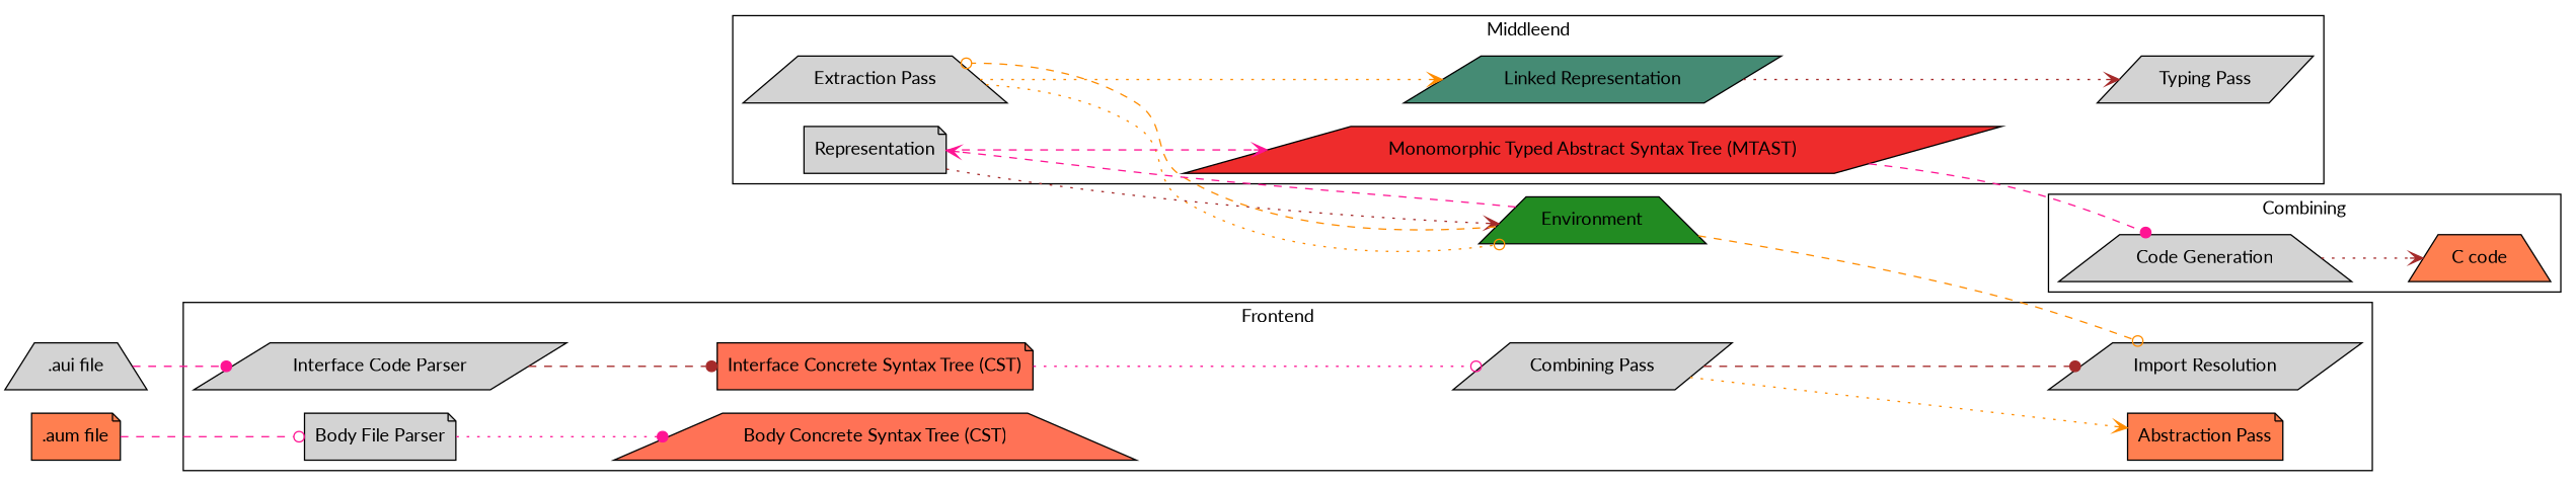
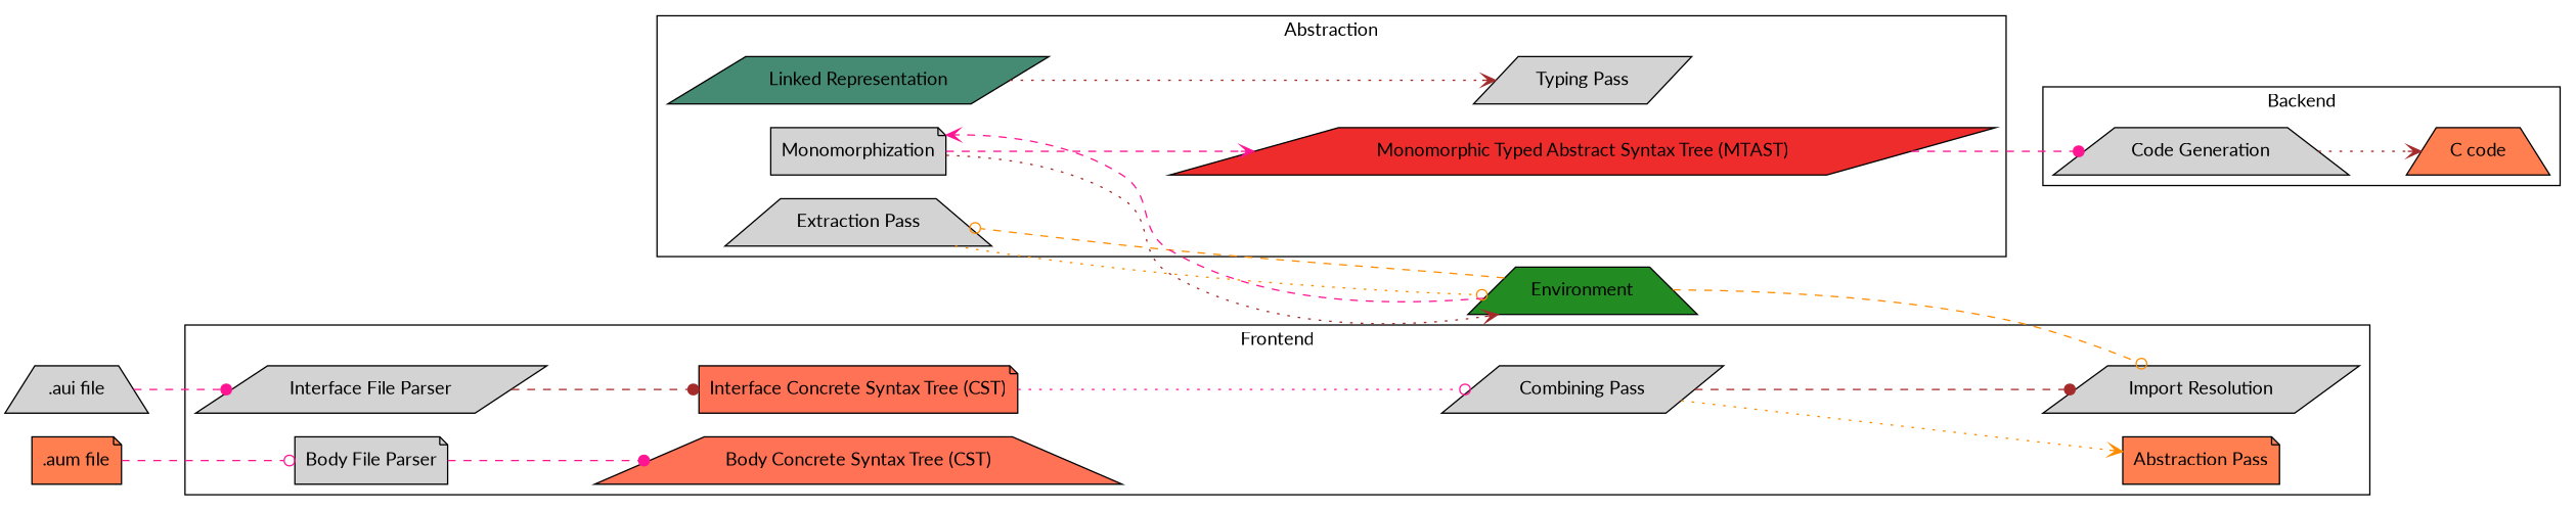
  digraph {
    fontname=Lato
    rankdir=LR
    node [fontname=Lato shape=trapezium style=filled]
    edge [arrowhead=vee color=deeppink fontname=Lato style=dashed]
    n1 [fillcolor=coral1 label="Interface Concrete Syntax Tree (CST)" shape=note]
    n2 [fillcolor=coral1 label="Body Concrete Syntax Tree (CST)"]
-   n3 [label="Interface Code Parser" shape=parallelogram]
+   n3 [label="Interface File Parser" shape=parallelogram]
    n4 [label="Body File Parser" shape=note]
    n5 [label="Combining Pass" shape=parallelogram]
    n6 [label="Import Resolution" shape=parallelogram]
    n7 [fillcolor=coral label="Abstraction Pass" shape=note]
    n8 [fillcolor=aquamarine4 label="Linked Representation" shape=parallelogram]
    n9 [fillcolor=firebrick2 label="Monomorphic Typed Abstract Syntax Tree (MTAST)" shape=parallelogram]
    n10 [label="Extraction Pass"]
    n11 [label="Typing Pass" shape=parallelogram]
-   n12 [label=Representation shape=note]
+   n12 [label=Monomorphization shape=note]
    n13 [fillcolor=coral label="C code"]
    n14 [label="Code Generation"]
    n15 [fillcolor=forestgreen label=Environment]
    n16 [fillcolor=lightgrey label=".aui file"]
    n17 [fillcolor=coral label=".aum file" shape=note]
    subgraph cluster_1 {
      label=Frontend
      n1
      n2
      n3
      n4
      n5
      n6
      n7
    }
    subgraph cluster_2 {
-     label=Middleend
+     label=Abstraction
      n8
      n9
      n10
      n11
      n12
    }
    subgraph cluster_3 {
-     label=Combining
+     label=Backend
      n13
      n14
    }
    n1 -> n5 [arrowhead=odot style=dotted]
    n3 -> n1 [arrowhead=dot color=brown]
-   n4 -> n2 [arrowhead=dot style=dotted]
+   n4 -> n2 [arrowhead=dot]
    n5 -> n6 [arrowhead=dot color=brown]
    n5 -> n7 [color=darkorange style=dotted]
    n8 -> n11 [color=brown style=dotted]
    n9 -> n14 [arrowhead=dot]
-   n10 -> n8 [color=darkorange style=dotted]
    n10 -> n15 [arrowhead=odot color=darkorange style=dotted]
    n12 -> n9
    n12 -> n15 [color=brown style=dotted]
    n14 -> n13 [color=brown style=dotted]
    n15 -> n6 [arrowhead=odot color=darkorange]
    n15 -> n10 [arrowhead=odot color=darkorange]
    n15 -> n12
    n16 -> n3 [arrowhead=dot]
    n17 -> n4 [arrowhead=odot]
  }
